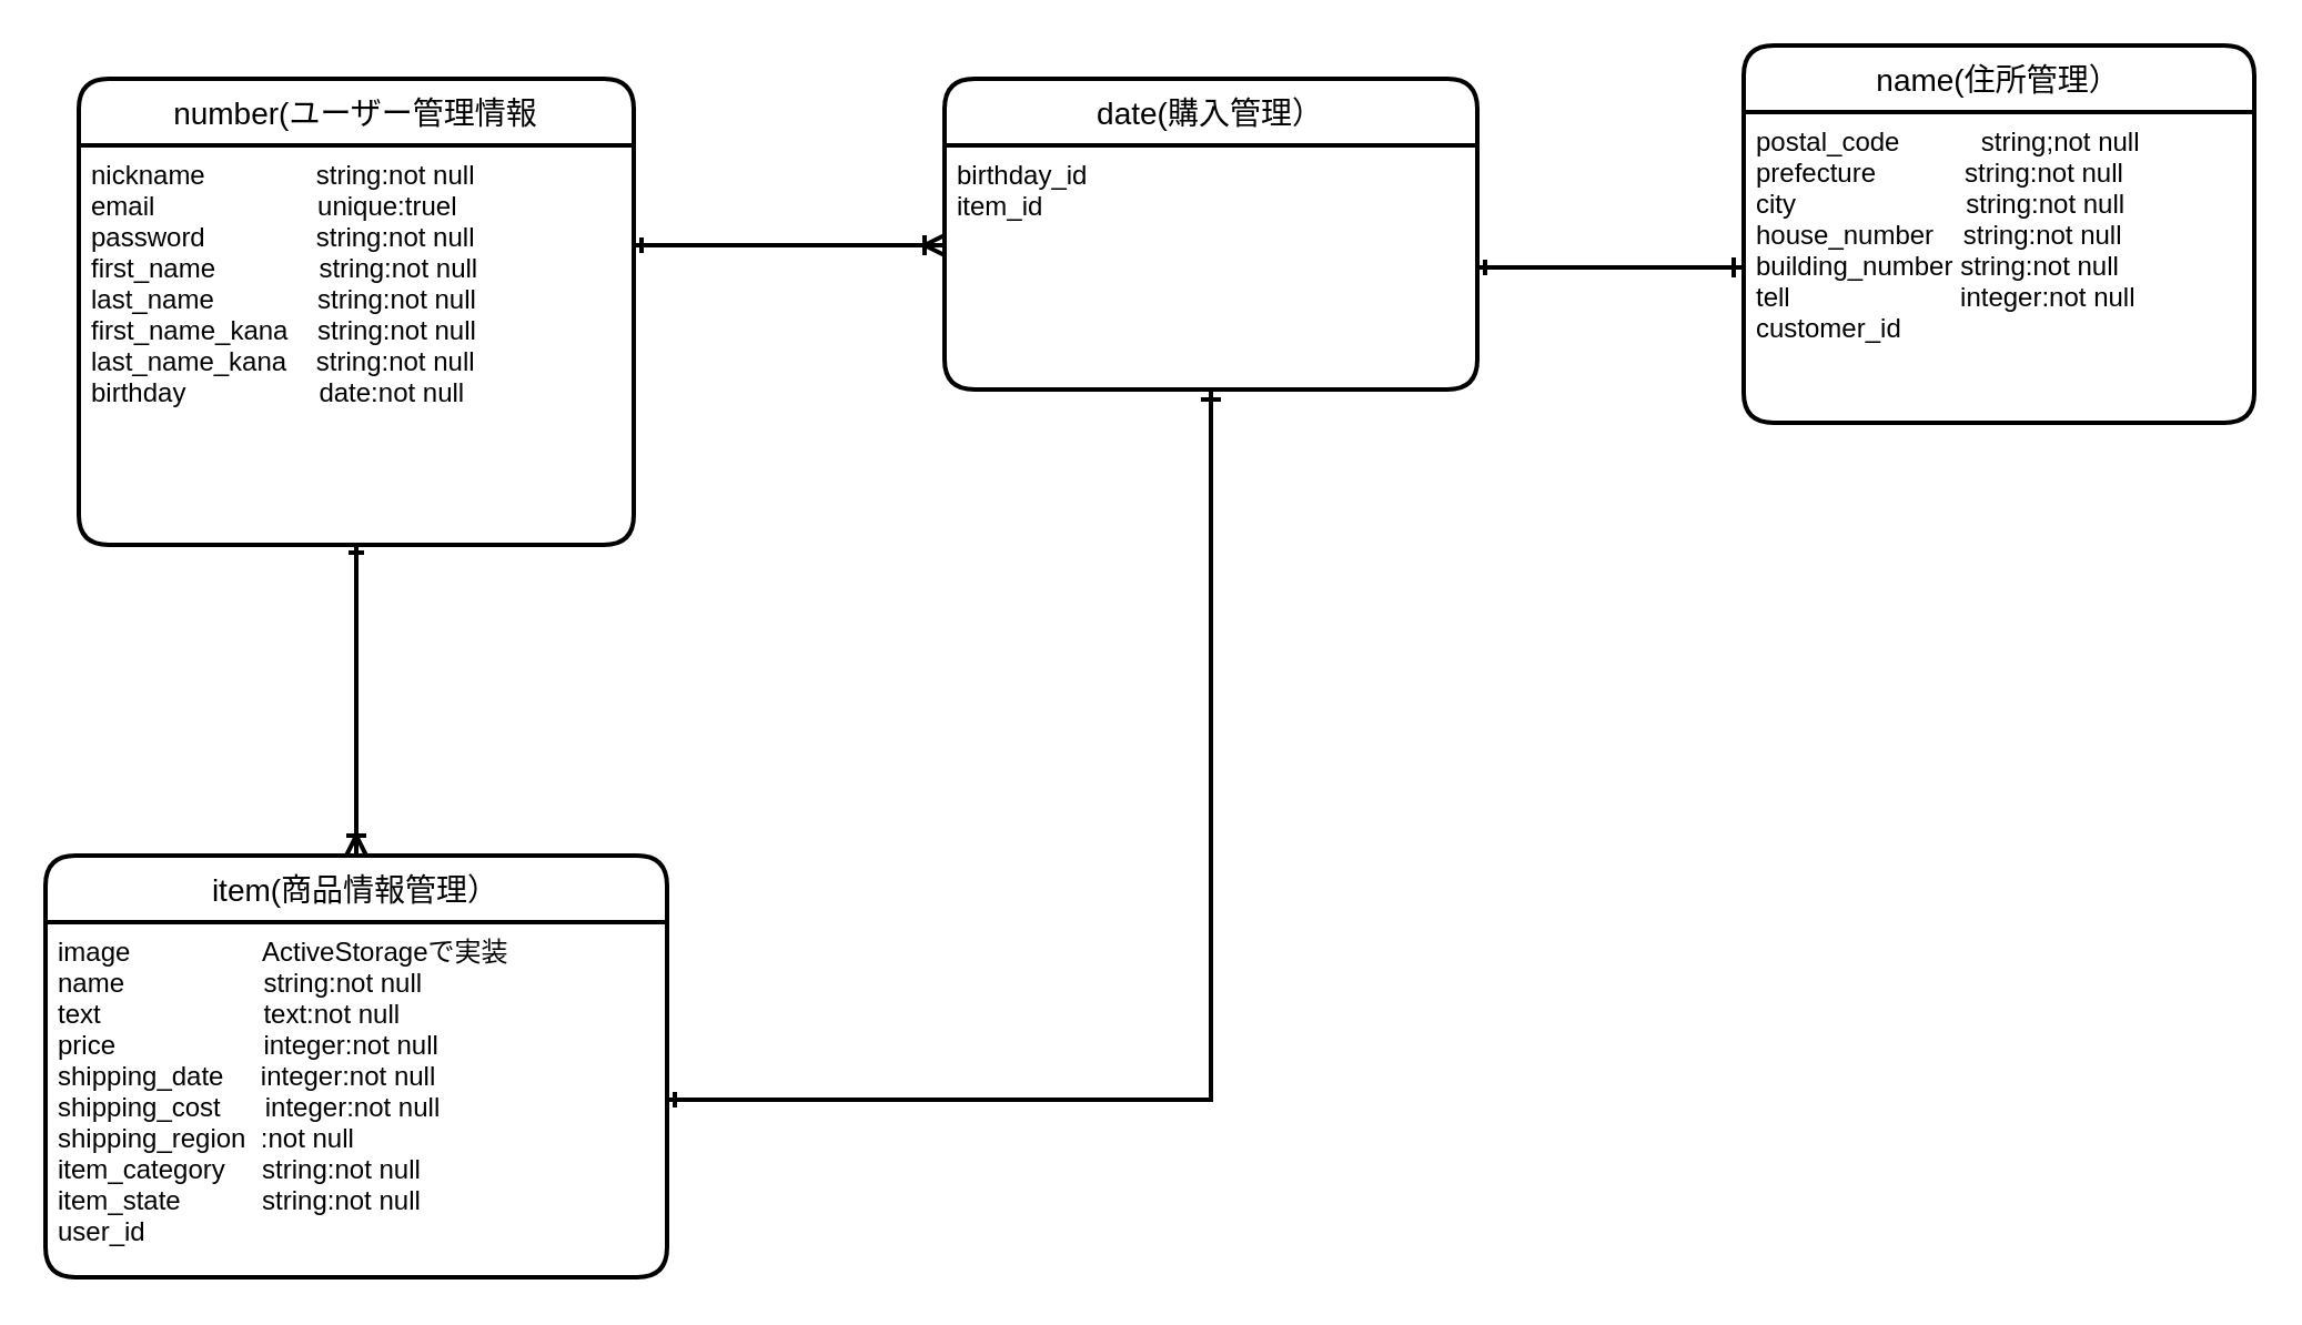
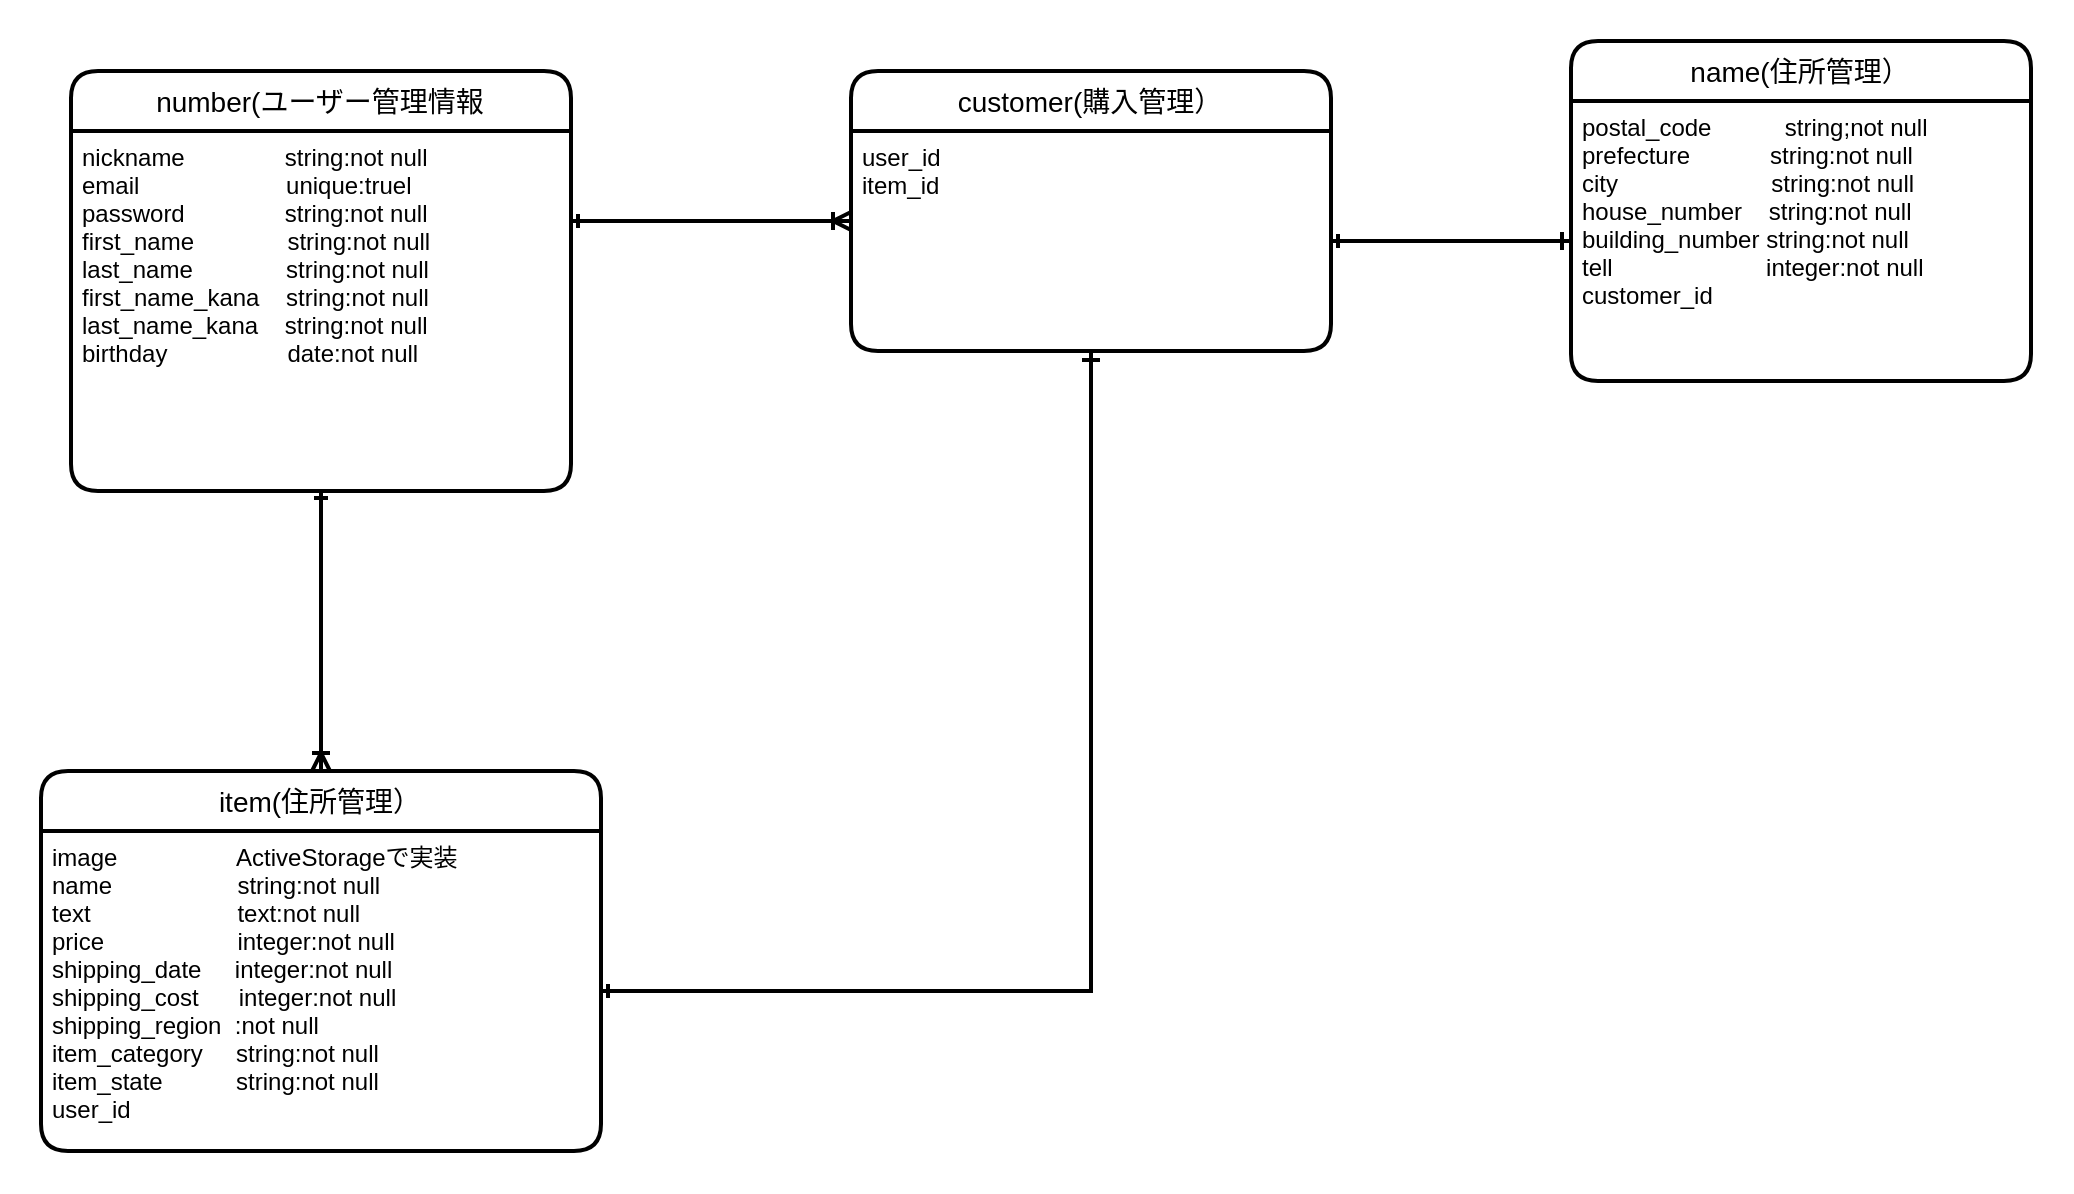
  <mxCell id="0" />
  <mxCell id="1" parent="0" />
  <mxCell id="2" value="number(ユーザー管理情報" style="swimlane;childLayout=stackLayout;horizontal=1;startSize=30;horizontalStack=0;rounded=1;fontSize=14;fontStyle=0;strokeWidth=2;resizeParent=0;resizeLast=1;shadow=0;dashed=0;align=center;" vertex="1" parent="1"><mxGeometry x="35" y="35" width="250" height="210" as="geometry" /></mxCell>
  <mxCell id="3" value="nickname               string:not null&#10;email                      unique:truel         &#10;password               string:not null&#10;first_name              string:not null&#10;last_name              string:not null&#10;first_name_kana    string:not null&#10;last_name_kana    string:not null&#10;birthday                  date:not null" style="align=left;strokeColor=none;fillColor=none;spacingLeft=4;fontSize=12;verticalAlign=top;resizable=0;rotatable=0;part=1;" vertex="1" parent="2"><mxGeometry y="30" width="250" height="180" as="geometry" /></mxCell>
- <mxCell id="4" value="date(購入管理）" style="swimlane;childLayout=stackLayout;horizontal=1;startSize=30;horizontalStack=0;rounded=1;fontSize=14;fontStyle=0;strokeWidth=2;resizeParent=0;resizeLast=1;shadow=0;dashed=0;align=center;" vertex="1" parent="1"><mxGeometry x="425" y="35" width="240" height="140" as="geometry" /></mxCell>
- <mxCell id="5" value="birthday_id                  &#10;item_id" style="align=left;strokeColor=none;fillColor=none;spacingLeft=4;fontSize=12;verticalAlign=top;resizable=0;rotatable=0;part=1;" vertex="1" parent="4"><mxGeometry y="30" width="240" height="110" as="geometry" /></mxCell>
+ <mxCell id="4" value="customer(購入管理）" style="swimlane;childLayout=stackLayout;horizontal=1;startSize=30;horizontalStack=0;rounded=1;fontSize=14;fontStyle=0;strokeWidth=2;resizeParent=0;resizeLast=1;shadow=0;dashed=0;align=center;" vertex="1" parent="1"><mxGeometry x="425" y="35" width="240" height="140" as="geometry" /></mxCell>
+ <mxCell id="5" value="user_id                  &#10;item_id" style="align=left;strokeColor=none;fillColor=none;spacingLeft=4;fontSize=12;verticalAlign=top;resizable=0;rotatable=0;part=1;" vertex="1" parent="4"><mxGeometry y="30" width="240" height="110" as="geometry" /></mxCell>
  <mxCell id="6" style="edgeStyle=orthogonalEdgeStyle;rounded=0;orthogonalLoop=1;jettySize=auto;html=1;exitX=1;exitY=0.25;exitDx=0;exitDy=0;startArrow=ERone;startFill=0;startSize=4;sourcePerimeterSpacing=0;endArrow=ERoneToMany;endFill=0;targetPerimeterSpacing=0;strokeWidth=2;" edge="1" parent="1" source="3"><mxGeometry relative="1" as="geometry"><mxPoint x="425" y="110" as="targetPoint" /></mxGeometry></mxCell>
  <mxCell id="7" value="name(住所管理）" style="swimlane;childLayout=stackLayout;horizontal=1;startSize=30;horizontalStack=0;rounded=1;fontSize=14;fontStyle=0;strokeWidth=2;resizeParent=0;resizeLast=1;shadow=0;dashed=0;align=center;" vertex="1" parent="1"><mxGeometry y="20" width="230" height="170" as="geometry" x="785" /></mxCell>
  <mxCell id="8" value="postal_code           string;not null&#10;prefecture            string:not null&#10;city                       string:not null&#10;house_number    string:not null&#10;building_number string:not null&#10;tell                       integer:not null&#10;customer_id" style="align=left;strokeColor=none;fillColor=none;spacingLeft=4;fontSize=12;verticalAlign=top;resizable=0;rotatable=0;part=1;" vertex="1" parent="7"><mxGeometry y="30" width="230" height="140" as="geometry" /></mxCell>
- <mxCell id="9" value="item(商品情報管理）" style="swimlane;childLayout=stackLayout;horizontal=1;startSize=30;horizontalStack=0;rounded=1;fontSize=14;fontStyle=0;strokeWidth=2;resizeParent=0;resizeLast=1;shadow=0;dashed=0;align=center;" vertex="1" parent="1"><mxGeometry x="20" y="385" width="280" height="190" as="geometry" /></mxCell>
+ <mxCell id="9" value="item(住所管理）" style="swimlane;childLayout=stackLayout;horizontal=1;startSize=30;horizontalStack=0;rounded=1;fontSize=14;fontStyle=0;strokeWidth=2;resizeParent=0;resizeLast=1;shadow=0;dashed=0;align=center;" vertex="1" parent="1"><mxGeometry x="20" y="385" width="280" height="190" as="geometry" /></mxCell>
  <mxCell id="10" value="image                  ActiveStorageで実装&#10;name　　　        string:not null&#10;text                      text:not null&#10;price                    integer:not null&#10;shipping_date     integer:not null&#10;shipping_cost      integer:not null&#10;shipping_region  :not null&#10;item_category     string:not null&#10;item_state           string:not null&#10;user_id&#10;" style="align=left;strokeColor=none;fillColor=none;spacingLeft=4;fontSize=12;verticalAlign=top;resizable=0;rotatable=0;part=1;" vertex="1" parent="9"><mxGeometry y="30" width="280" height="160" as="geometry" /></mxCell>
  <mxCell id="11" style="edgeStyle=orthogonalEdgeStyle;rounded=0;orthogonalLoop=1;jettySize=auto;html=1;exitX=0.5;exitY=1;exitDx=0;exitDy=0;entryX=0.5;entryY=0;entryDx=0;entryDy=0;startArrow=ERone;startFill=0;startSize=4;sourcePerimeterSpacing=0;endArrow=ERoneToMany;endFill=0;targetPerimeterSpacing=0;strokeWidth=2;" edge="1" parent="1" source="3" target="9"><mxGeometry relative="1" as="geometry"><Array as="points"><mxPoint x="160" y="375" /></Array></mxGeometry></mxCell>
  <mxCell id="12" style="edgeStyle=orthogonalEdgeStyle;rounded=0;orthogonalLoop=1;jettySize=auto;html=1;entryX=0;entryY=0.5;entryDx=0;entryDy=0;startArrow=ERone;startFill=0;startSize=4;sourcePerimeterSpacing=0;endArrow=ERone;endFill=0;targetPerimeterSpacing=0;strokeWidth=2;" edge="1" parent="1" source="5" target="8"><mxGeometry relative="1" as="geometry" /></mxCell>
  <mxCell id="13" style="edgeStyle=orthogonalEdgeStyle;rounded=0;orthogonalLoop=1;jettySize=auto;html=1;entryX=0.5;entryY=1;entryDx=0;entryDy=0;startArrow=ERone;startFill=0;startSize=4;sourcePerimeterSpacing=0;endArrow=ERone;endFill=0;targetPerimeterSpacing=0;strokeWidth=2;" edge="1" parent="1" source="10" target="5"><mxGeometry relative="1" as="geometry" /></mxCell>
